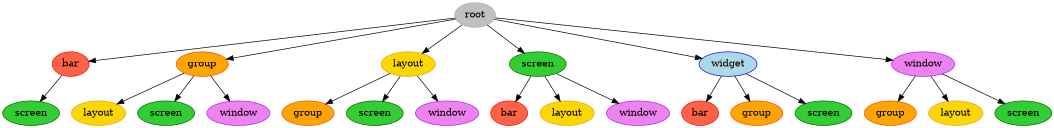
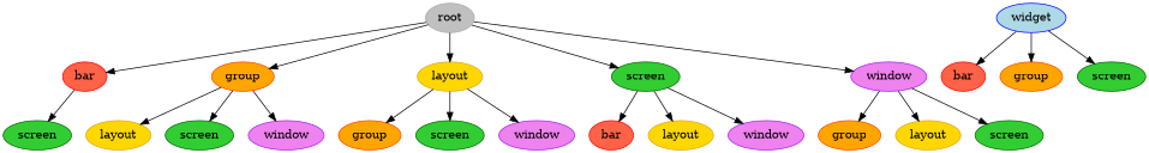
  digraph {
    splines=true
    node [color=DarkGreen fillcolor=LimeGreen style=filled]
    n1 [color=DarkGray fillcolor=Gray label=root]
    n2 [color=Red fillcolor=Tomato label=bar]
    n3 [color=OrangeRed fillcolor=Orange label=group]
    n4 [color=Goldenrod fillcolor=Gold label=layout]
    n5 [label=screen]
    n6 [color=Blue fillcolor=LightBlue label=widget]
    n7 [color=Purple fillcolor=Violet label=window]
    n8 [label=screen]
    n9 [color=Red fillcolor=Tomato label=bar]
    n10 [color=Red fillcolor=Tomato label=bar]
    n11 [color=Goldenrod fillcolor=Gold label=layout]
    n12 [label=screen]
    n13 [color=Purple fillcolor=Violet label=window]
    n14 [color=OrangeRed fillcolor=Orange label=group]
    n15 [color=OrangeRed fillcolor=Orange label=group]
    n16 [color=OrangeRed fillcolor=Orange label=group]
    n17 [label=screen]
    n18 [color=Purple fillcolor=Violet label=window]
    n19 [color=Goldenrod fillcolor=Gold label=layout]
    n20 [color=Goldenrod fillcolor=Gold label=layout]
    n21 [color=Purple fillcolor=Violet label=window]
    n22 [label=screen]
    n23 [label=screen]
    n1 -> n2
    n1 -> n3
    n1 -> n4
    n1 -> n5
-   n1 -> n6
    n1 -> n7
    n2 -> n8
    n3 -> n11
    n3 -> n12
    n3 -> n13
    n4 -> n14
    n4 -> n17
    n4 -> n18
    n5 -> n9
    n5 -> n19
    n5 -> n21
    n6 -> n10
    n6 -> n15
    n6 -> n22
    n7 -> n16
    n7 -> n20
    n7 -> n23
  }
